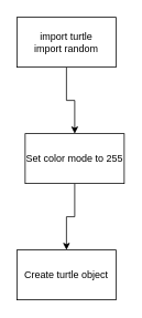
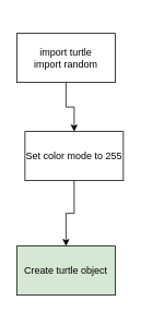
  <mxCell id="0" />
  <mxCell id="1" parent="0" />
  <mxCell id="2" value="" style="edgeStyle=orthogonalEdgeStyle;rounded=0;orthogonalLoop=1;jettySize=auto;html=1;" edge="1" parent="1" source="3" target="5"><mxGeometry relative="1" as="geometry" /></mxCell>
- <mxCell id="3" value="&lt;div&gt;import turtle&lt;/div&gt;&lt;div&gt;import random&lt;br&gt;&lt;/div&gt;" style="rounded=0;whiteSpace=wrap;html=1;" vertex="1" parent="1"><mxGeometry x="20" y="20" width="120" height="60" as="geometry" /></mxCell>
+ <mxCell id="3" value="&lt;div&gt;import turtle&lt;/div&gt;&lt;div&gt;import random&lt;br&gt;&lt;/div&gt;" style="rounded=0;whiteSpace=wrap;html=1;" vertex="1" parent="1"><mxGeometry x="20" y="40" width="120" height="60" as="geometry" /></mxCell>
  <mxCell id="4" value="" style="edgeStyle=orthogonalEdgeStyle;rounded=0;orthogonalLoop=1;jettySize=auto;html=1;" edge="1" parent="1" source="5" target="6"><mxGeometry relative="1" as="geometry" /></mxCell>
  <mxCell id="5" value="Set color mode to 255" style="rounded=0;whiteSpace=wrap;html=1;" vertex="1" parent="1"><mxGeometry x="30" y="160" width="120" height="60" as="geometry" /></mxCell>
- <mxCell id="6" value="Create turtle object " style="whiteSpace=wrap;html=1;rounded=0;" vertex="1" parent="1"><mxGeometry x="20" y="300" width="120" height="60" as="geometry" /></mxCell>
+ <mxCell id="6" value="Create turtle object " style="whiteSpace=wrap;html=1;rounded=0;fillColor=#d5e8d4;" vertex="1" parent="1"><mxGeometry x="20" y="300" width="120" height="60" as="geometry" /></mxCell>
